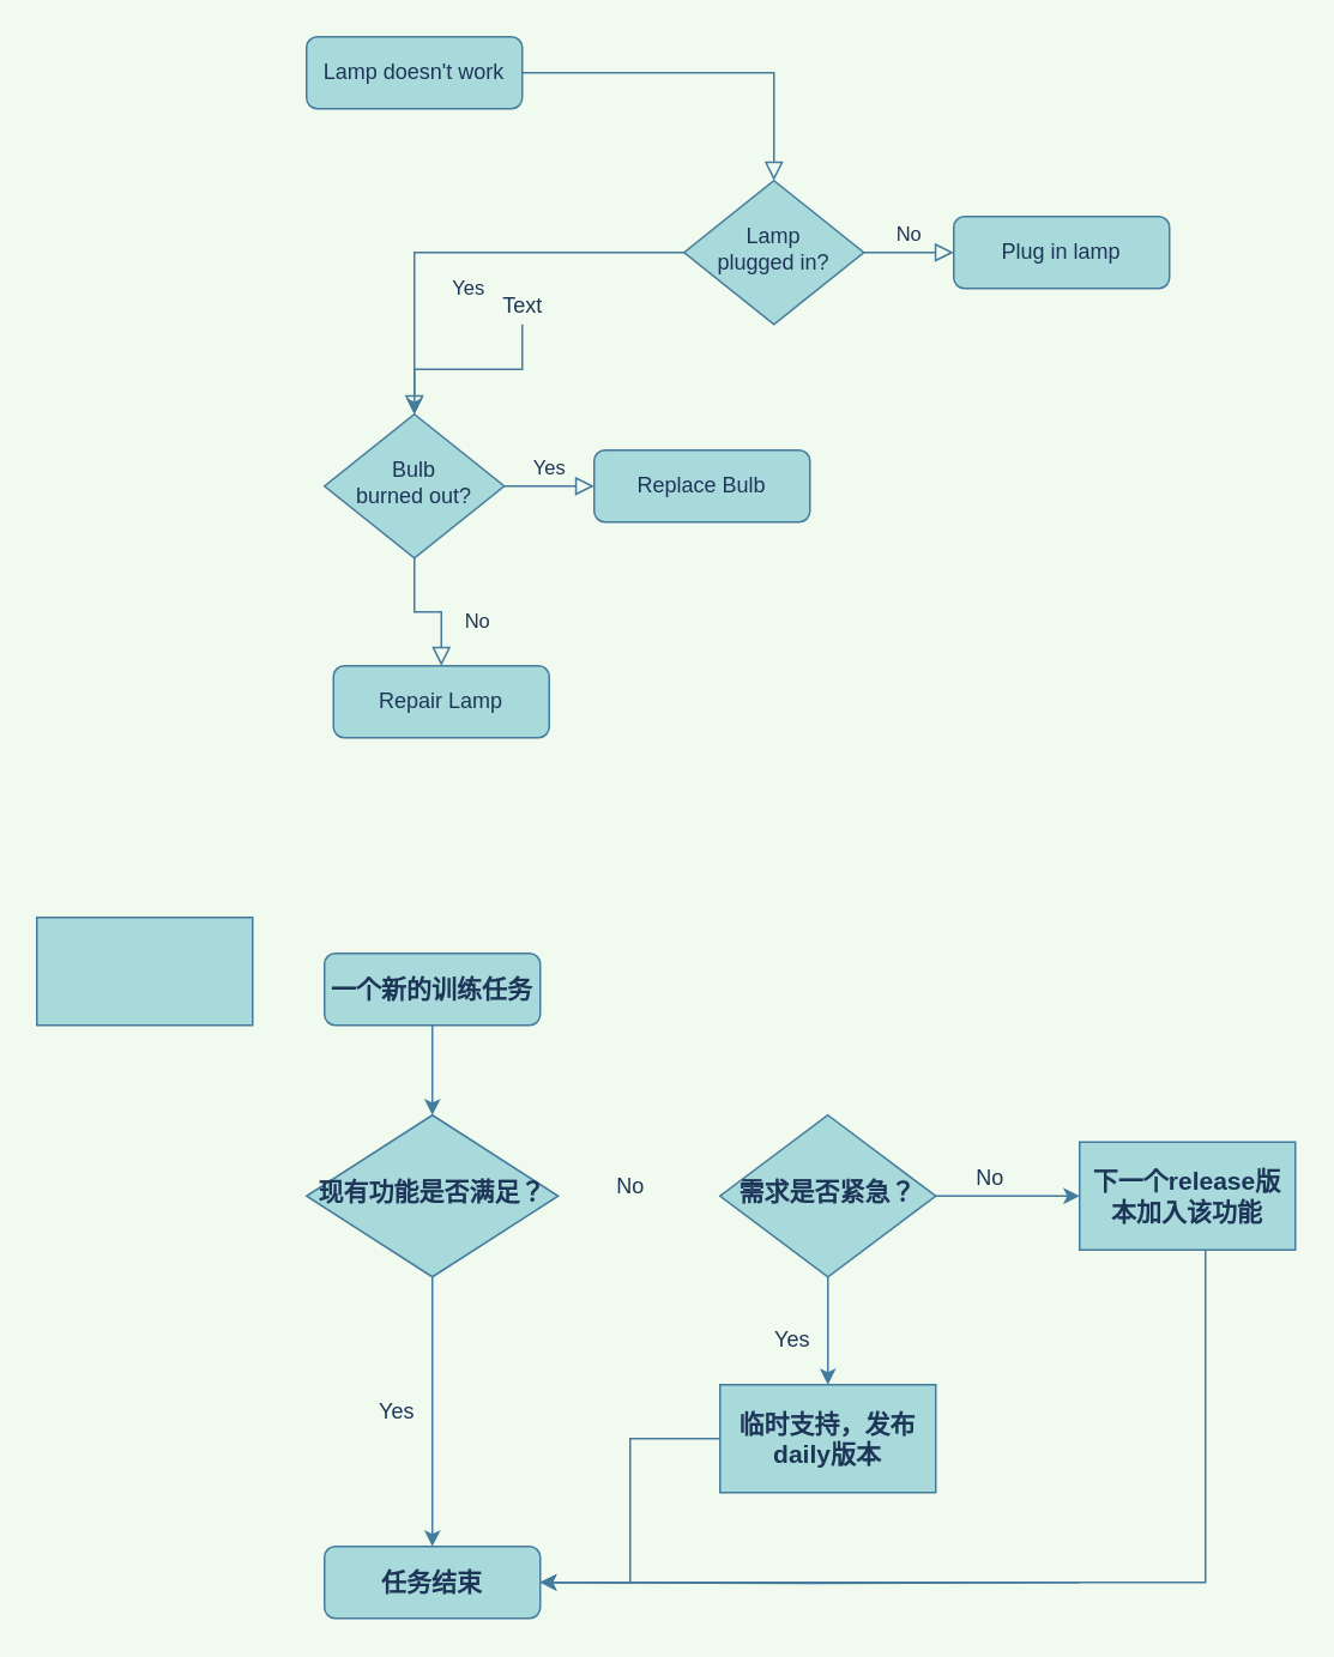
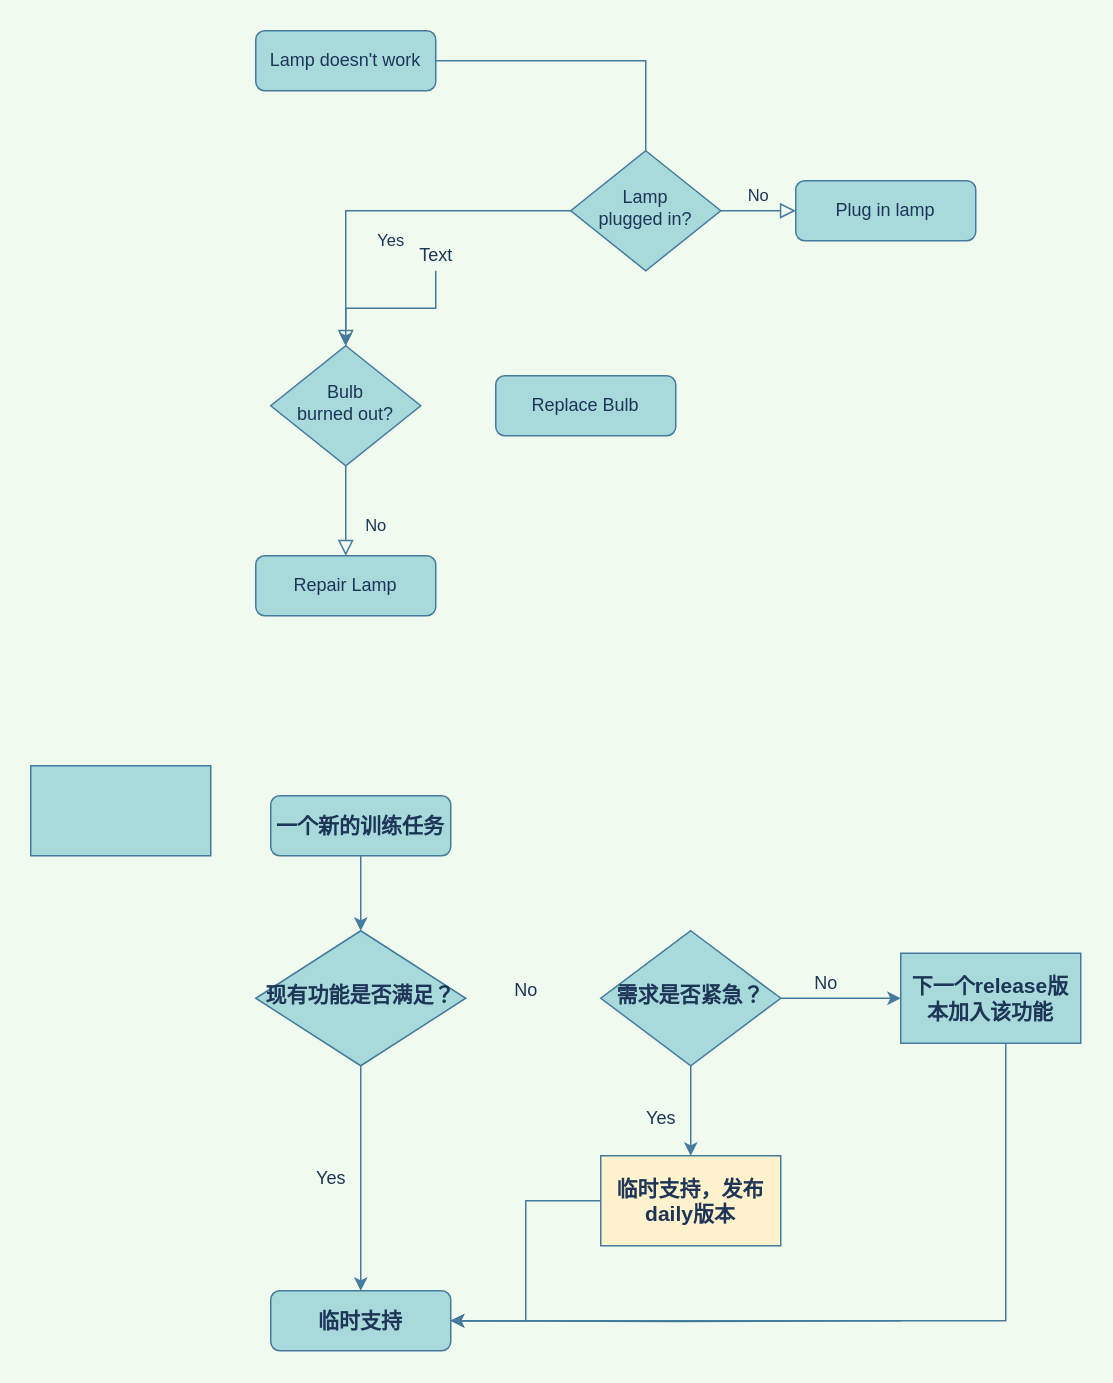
  <mxCell id="0" />
  <mxCell id="1" parent="0" />
- <mxCell id="2" value="" style="rounded=0;html=1;jettySize=auto;orthogonalLoop=1;fontSize=11;endArrow=block;endFill=0;endSize=8;strokeWidth=1;shadow=0;labelBackgroundColor=none;edgeStyle=orthogonalEdgeStyle;strokeColor=#457B9D;fontColor=#1D3557;" parent="1" source="3" target="6" edge="1"><mxGeometry relative="1" as="geometry" /></mxCell>
+ <mxCell id="2" value="" style="rounded=0;html=1;jettySize=auto;orthogonalLoop=1;fontSize=11;endArrow=none;endFill=0;endSize=8;strokeWidth=1;shadow=0;labelBackgroundColor=none;edgeStyle=orthogonalEdgeStyle;strokeColor=#457B9D;fontColor=#1D3557;" parent="1" source="3" target="6" edge="1"><mxGeometry relative="1" as="geometry" /></mxCell>
  <mxCell id="3" value="Lamp doesn't work" style="rounded=1;whiteSpace=wrap;html=1;fontSize=12;glass=0;strokeWidth=1;shadow=0;fillColor=#A8DADC;strokeColor=#457B9D;fontColor=#1D3557;" parent="1" vertex="1"><mxGeometry x="170" y="20" width="120" height="40" as="geometry" /></mxCell>
  <mxCell id="4" value="Yes" style="rounded=0;html=1;jettySize=auto;orthogonalLoop=1;fontSize=11;endArrow=block;endFill=0;endSize=8;strokeWidth=1;shadow=0;labelBackgroundColor=none;edgeStyle=orthogonalEdgeStyle;strokeColor=#457B9D;fontColor=#1D3557;" parent="1" source="6" target="10" edge="1"><mxGeometry y="20" relative="1" as="geometry"><mxPoint as="offset" /></mxGeometry></mxCell>
  <mxCell id="5" value="No" style="edgeStyle=orthogonalEdgeStyle;rounded=0;html=1;jettySize=auto;orthogonalLoop=1;fontSize=11;endArrow=block;endFill=0;endSize=8;strokeWidth=1;shadow=0;labelBackgroundColor=none;strokeColor=#457B9D;fontColor=#1D3557;" parent="1" source="6" target="7" edge="1"><mxGeometry y="10" relative="1" as="geometry"><mxPoint as="offset" /></mxGeometry></mxCell>
  <mxCell id="6" value="Lamp&lt;br&gt;plugged in?" style="rhombus;whiteSpace=wrap;html=1;shadow=0;fontFamily=Helvetica;fontSize=12;align=center;strokeWidth=1;spacing=6;spacingTop=-4;fillColor=#A8DADC;strokeColor=#457B9D;fontColor=#1D3557;" parent="1" vertex="1"><mxGeometry x="380" y="100" width="100" height="80" as="geometry" /></mxCell>
  <mxCell id="7" value="Plug in lamp" style="rounded=1;whiteSpace=wrap;html=1;fontSize=12;glass=0;strokeWidth=1;shadow=0;fillColor=#A8DADC;strokeColor=#457B9D;fontColor=#1D3557;" parent="1" vertex="1"><mxGeometry x="530" y="120" width="120" height="40" as="geometry" /></mxCell>
  <mxCell id="8" value="No" style="rounded=0;jettySize=auto;orthogonalLoop=1;fontSize=11;endArrow=block;endFill=0;endSize=8;strokeWidth=1;shadow=0;labelBackgroundColor=none;edgeStyle=orthogonalEdgeStyle;fontColor=#1D3557;html=1;strokeColor=#457B9D;" parent="1" source="10" target="11" edge="1"><mxGeometry x="0.333" y="20" relative="1" as="geometry"><mxPoint as="offset" /></mxGeometry></mxCell>
- <mxCell id="9" value="Yes" style="edgeStyle=orthogonalEdgeStyle;rounded=0;html=1;jettySize=auto;orthogonalLoop=1;fontSize=11;endArrow=block;endFill=0;endSize=8;strokeWidth=1;shadow=0;labelBackgroundColor=none;strokeColor=#457B9D;fontColor=#1D3557;" parent="1" source="10" target="12" edge="1"><mxGeometry y="10" relative="1" as="geometry"><mxPoint as="offset" /></mxGeometry></mxCell>
  <mxCell id="10" value="Bulb&lt;br&gt;burned out?" style="rhombus;whiteSpace=wrap;html=1;shadow=0;fontFamily=Helvetica;fontSize=12;align=center;strokeWidth=1;spacing=6;spacingTop=-4;fillColor=#A8DADC;strokeColor=#457B9D;fontColor=#1D3557;" parent="1" vertex="1"><mxGeometry x="180" y="230" width="100" height="80" as="geometry" /></mxCell>
- <mxCell id="11" value="Repair Lamp" style="rounded=1;whiteSpace=wrap;html=1;fontSize=12;glass=0;strokeWidth=1;shadow=0;fillColor=#A8DADC;strokeColor=#457B9D;fontColor=#1D3557;" parent="1" vertex="1"><mxGeometry x="185" y="370" width="120" height="40" as="geometry" /></mxCell>
+ <mxCell id="11" value="Repair Lamp" style="rounded=1;whiteSpace=wrap;html=1;fontSize=12;glass=0;strokeWidth=1;shadow=0;fillColor=#A8DADC;strokeColor=#457B9D;fontColor=#1D3557;" parent="1" vertex="1"><mxGeometry x="170" y="370" width="120" height="40" as="geometry" /></mxCell>
  <mxCell id="12" value="Replace Bulb" style="rounded=1;whiteSpace=wrap;html=1;fontSize=12;glass=0;strokeWidth=1;shadow=0;fillColor=#A8DADC;strokeColor=#457B9D;fontColor=#1D3557;" parent="1" vertex="1"><mxGeometry x="330" y="250" width="120" height="40" as="geometry" /></mxCell>
  <mxCell id="13" style="edgeStyle=orthogonalEdgeStyle;rounded=0;orthogonalLoop=1;jettySize=auto;html=1;entryX=0.5;entryY=0;entryDx=0;entryDy=0;labelBackgroundColor=#F1FAEE;strokeColor=#457B9D;fontColor=#1D3557;" edge="1" parent="1" source="14" target="16"><mxGeometry relative="1" as="geometry" /></mxCell>
  <mxCell id="14" value="&lt;b&gt;&lt;font style=&quot;font-size: 14px;&quot;&gt;一个新的训练任务&lt;/font&gt;&lt;/b&gt;" style="rounded=1;whiteSpace=wrap;html=1;fontSize=12;glass=0;strokeWidth=1;shadow=0;fillColor=#A8DADC;strokeColor=#457B9D;fontColor=#1D3557;" vertex="1" parent="1"><mxGeometry x="180" y="530" width="120" height="40" as="geometry" /></mxCell>
  <mxCell id="15" style="edgeStyle=orthogonalEdgeStyle;rounded=0;orthogonalLoop=1;jettySize=auto;html=1;fontColor=#1D3557;labelBackgroundColor=#F1FAEE;strokeColor=#457B9D;" edge="1" parent="1" source="16" target="17"><mxGeometry relative="1" as="geometry" /></mxCell>
  <mxCell id="16" value="&lt;font style=&quot;font-size: 14px;&quot;&gt;&lt;b&gt;现有功能是否满足？&lt;/b&gt;&lt;/font&gt;" style="rhombus;whiteSpace=wrap;html=1;shadow=0;fontFamily=Helvetica;fontSize=12;align=center;strokeWidth=1;spacing=6;spacingTop=-4;fillColor=#A8DADC;strokeColor=#457B9D;fontColor=#1D3557;" vertex="1" parent="1"><mxGeometry x="170" y="620" width="140" height="90" as="geometry" /></mxCell>
- <mxCell id="17" value="&lt;font style=&quot;font-size: 14px;&quot;&gt;&lt;b&gt;任务结束&lt;/b&gt;&lt;/font&gt;" style="rounded=1;whiteSpace=wrap;html=1;fontSize=12;glass=0;strokeWidth=1;shadow=0;fillColor=#A8DADC;strokeColor=#457B9D;fontColor=#1D3557;" vertex="1" parent="1"><mxGeometry x="180" y="860" width="120" height="40" as="geometry" /></mxCell>
+ <mxCell id="17" value="&lt;font style=&quot;font-size: 14px;&quot;&gt;&lt;b&gt;临时支持&lt;/b&gt;&lt;/font&gt;" style="rounded=1;whiteSpace=wrap;html=1;fontSize=12;glass=0;strokeWidth=1;shadow=0;fillColor=#A8DADC;strokeColor=#457B9D;fontColor=#1D3557;" vertex="1" parent="1"><mxGeometry x="180" y="860" width="120" height="40" as="geometry" /></mxCell>
  <mxCell id="18" value="" style="edgeStyle=orthogonalEdgeStyle;rounded=0;orthogonalLoop=1;jettySize=auto;html=1;labelBackgroundColor=#F1FAEE;strokeColor=#457B9D;fontColor=#1D3557;" edge="1" parent="1" source="19" target="10"><mxGeometry relative="1" as="geometry" /></mxCell>
  <mxCell id="19" value="Text" style="text;html=1;align=center;verticalAlign=middle;resizable=0;points=[];autosize=1;strokeColor=none;fillColor=none;fontColor=#1D3557;" vertex="1" parent="1"><mxGeometry x="270" y="160" width="40" height="20" as="geometry" /></mxCell>
  <mxCell id="20" style="edgeStyle=orthogonalEdgeStyle;rounded=0;orthogonalLoop=1;jettySize=auto;html=1;entryX=0.5;entryY=0;entryDx=0;entryDy=0;fontColor=#1D3557;labelBackgroundColor=#F1FAEE;strokeColor=#457B9D;" edge="1" parent="1" source="22" target="25"><mxGeometry relative="1" as="geometry" /></mxCell>
  <mxCell id="21" style="edgeStyle=orthogonalEdgeStyle;rounded=0;orthogonalLoop=1;jettySize=auto;html=1;entryX=0;entryY=0.5;entryDx=0;entryDy=0;fontColor=#1D3557;labelBackgroundColor=#F1FAEE;strokeColor=#457B9D;" edge="1" parent="1" source="22" target="27"><mxGeometry relative="1" as="geometry" /></mxCell>
  <mxCell id="22" value="&lt;font style=&quot;font-size: 14px;&quot;&gt;&lt;b&gt;需求是否紧急？&lt;/b&gt;&lt;/font&gt;" style="rhombus;whiteSpace=wrap;html=1;shadow=0;fontFamily=Helvetica;fontSize=12;align=center;strokeWidth=1;spacing=6;spacingTop=-4;fillColor=#A8DADC;strokeColor=#457B9D;fontColor=#1D3557;" vertex="1" parent="1"><mxGeometry x="400" y="620" width="120" height="90" as="geometry" /></mxCell>
  <mxCell id="23" value="No" style="text;html=1;align=center;verticalAlign=middle;resizable=0;points=[];autosize=1;strokeColor=none;fillColor=none;fontColor=#1D3557;" vertex="1" parent="1"><mxGeometry x="330" y="645" width="40" height="30" as="geometry" /></mxCell>
  <mxCell id="24" style="edgeStyle=orthogonalEdgeStyle;rounded=0;orthogonalLoop=1;jettySize=auto;html=1;entryX=1;entryY=0.5;entryDx=0;entryDy=0;fontColor=#1D3557;labelBackgroundColor=#F1FAEE;strokeColor=#457B9D;" edge="1" parent="1" source="25" target="17"><mxGeometry relative="1" as="geometry" /></mxCell>
- <mxCell id="25" value="&lt;b&gt;&lt;font style=&quot;font-size: 14px;&quot;&gt;临时支持，发布daily版本&lt;/font&gt;&lt;/b&gt;" style="rounded=0;whiteSpace=wrap;html=1;fontColor=#1D3557;fillColor=#A8DADC;strokeColor=#457B9D;" vertex="1" parent="1"><mxGeometry x="400" y="770" width="120" height="60" as="geometry" /></mxCell>
+ <mxCell id="25" value="&lt;b&gt;&lt;font style=&quot;font-size: 14px;&quot;&gt;临时支持，发布daily版本&lt;/font&gt;&lt;/b&gt;" style="rounded=0;whiteSpace=wrap;html=1;fontColor=#1D3557;fillColor=#fff2cc;strokeColor=#457B9D;" vertex="1" parent="1"><mxGeometry x="400" y="770" width="120" height="60" as="geometry" /></mxCell>
  <mxCell id="26" style="edgeStyle=elbowEdgeStyle;rounded=0;orthogonalLoop=1;jettySize=auto;html=1;fontSize=14;fontColor=#1D3557;entryX=1;entryY=0.5;entryDx=0;entryDy=0;labelBackgroundColor=#F1FAEE;strokeColor=#457B9D;" edge="1" parent="1" source="27" target="17"><mxGeometry relative="1" as="geometry"><mxPoint x="670" y="880" as="targetPoint" /><Array as="points"><mxPoint x="670" y="860" /></Array></mxGeometry></mxCell>
  <mxCell id="27" value="&lt;font style=&quot;font-size: 14px;&quot;&gt;&lt;b&gt;下一个release版本加入该功能&lt;/b&gt;&lt;/font&gt;" style="rounded=0;whiteSpace=wrap;html=1;fontColor=#1D3557;fillColor=#A8DADC;strokeColor=#457B9D;" vertex="1" parent="1"><mxGeometry x="600" y="635" width="120" height="60" as="geometry" /></mxCell>
  <mxCell id="28" style="edgeStyle=orthogonalEdgeStyle;rounded=0;orthogonalLoop=1;jettySize=auto;html=1;fontColor=#1D3557;labelBackgroundColor=#F1FAEE;strokeColor=#457B9D;" edge="1" parent="1" target="17"><mxGeometry relative="1" as="geometry"><mxPoint x="600" y="880" as="sourcePoint" /></mxGeometry></mxCell>
  <mxCell id="29" value="No" style="text;html=1;align=center;verticalAlign=middle;resizable=0;points=[];autosize=1;strokeColor=none;fillColor=none;fontColor=#1D3557;" vertex="1" parent="1"><mxGeometry x="530" y="640" width="40" height="30" as="geometry" /></mxCell>
  <mxCell id="30" value="Yes" style="text;html=1;align=center;verticalAlign=middle;resizable=0;points=[];autosize=1;strokeColor=none;fillColor=none;fontColor=#1D3557;" vertex="1" parent="1"><mxGeometry x="200" y="770" width="40" height="30" as="geometry" /></mxCell>
  <mxCell id="31" value="Yes" style="text;html=1;align=center;verticalAlign=middle;resizable=0;points=[];autosize=1;strokeColor=none;fillColor=none;fontColor=#1D3557;" vertex="1" parent="1"><mxGeometry x="420" y="730" width="40" height="30" as="geometry" /></mxCell>
  <mxCell id="32" value="" style="rounded=0;whiteSpace=wrap;html=1;strokeColor=#457B9D;fontColor=#1D3557;fillColor=#A8DADC;" vertex="1" parent="1"><mxGeometry x="20" y="510" width="120" height="60" as="geometry" /></mxCell>
